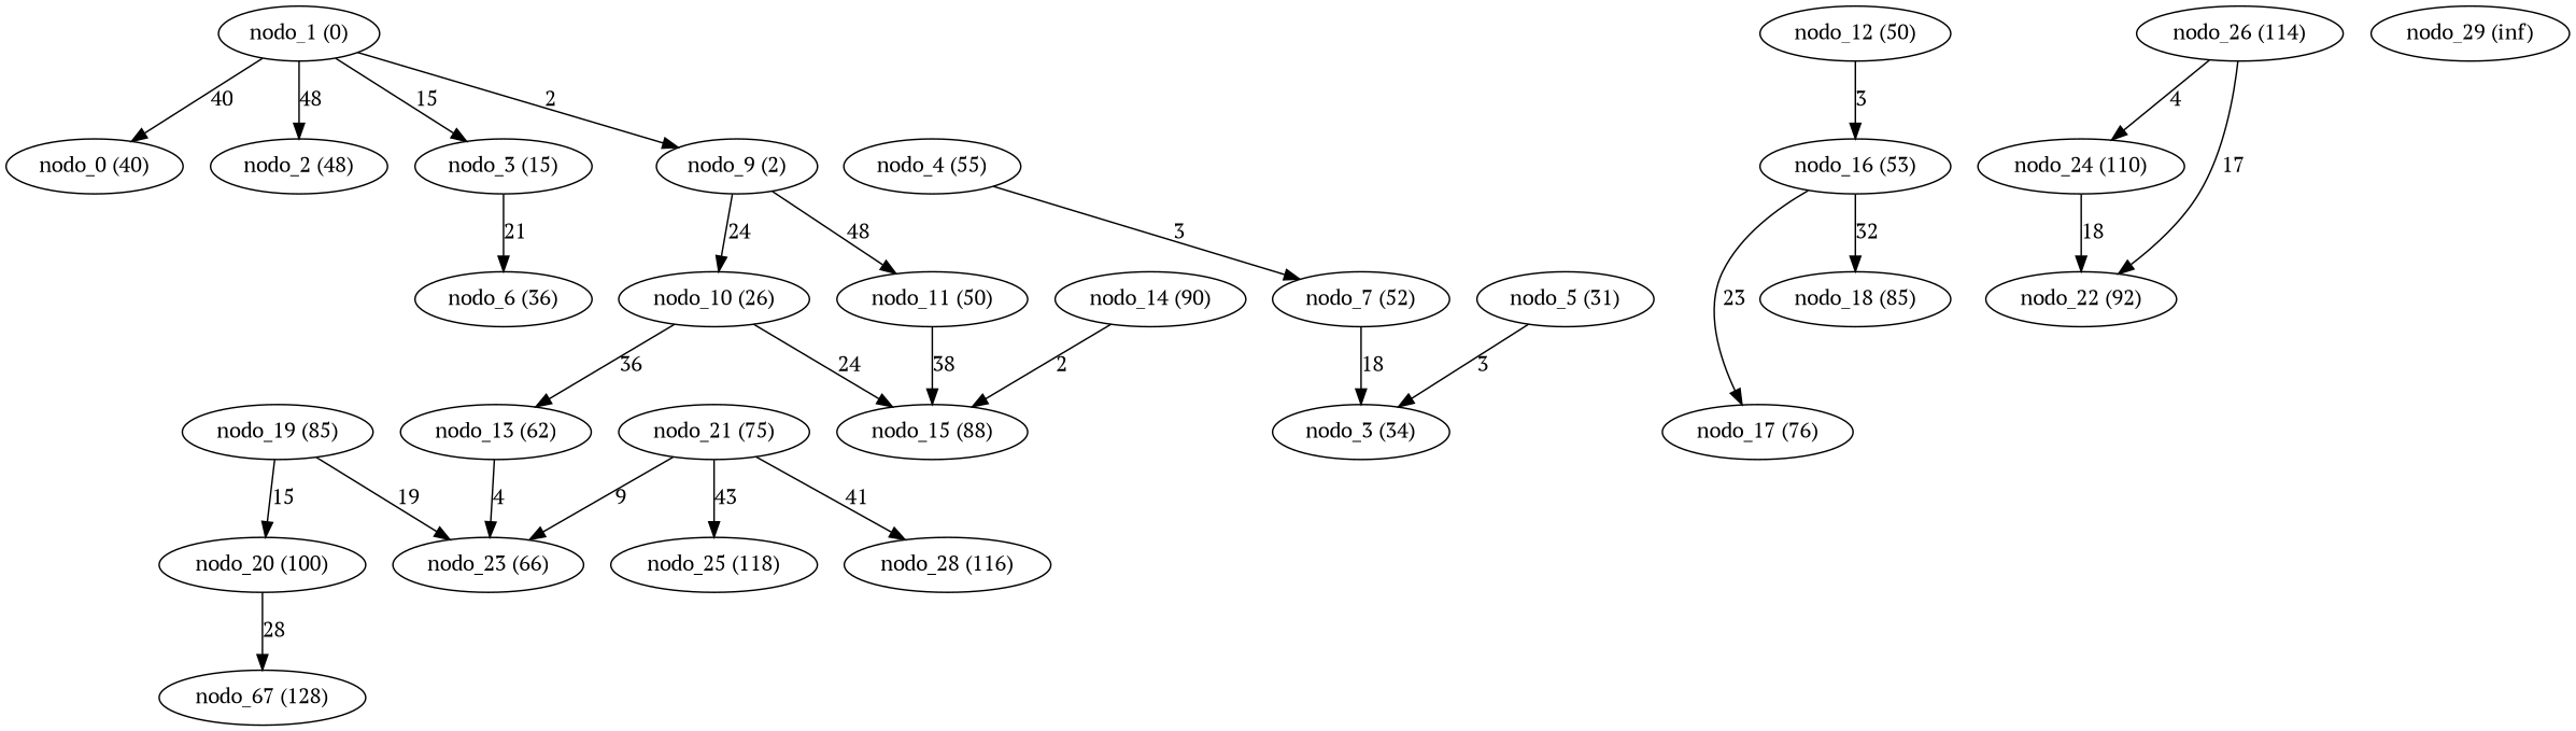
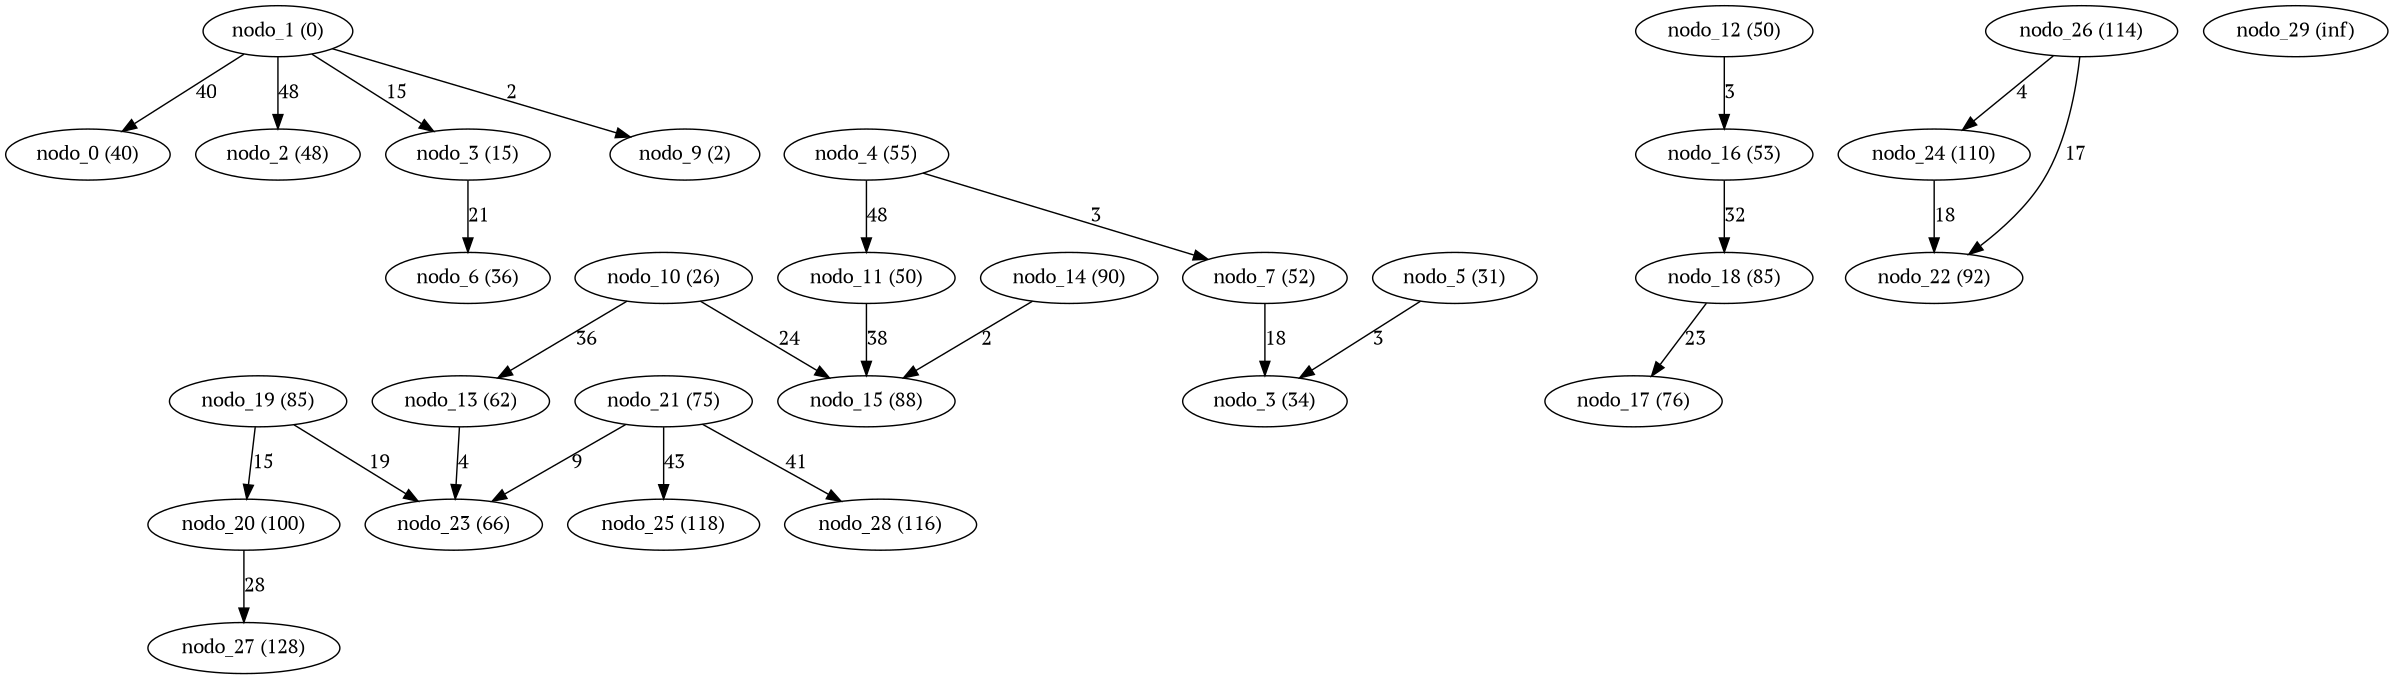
  digraph {
    fontname="PT Serif"
    node [fontname="PT Serif"]
    edge [fontname="PT Serif" weight=3]
    "nodo_1 (0)"
    "nodo_0 (40)"
    "nodo_2 (48)"
    "nodo_3 (15)"
    "nodo_9 (2)"
    "nodo_6 (36)"
    "nodo_10 (26)"
    "nodo_11 (50)"
    "nodo_4 (55)"
    "nodo_7 (52)"
    n11 [label="nodo_3 (34)"]
    "nodo_5 (31)"
    "nodo_13 (62)"
    "nodo_15 (88)"
    "nodo_12 (50)"
    "nodo_16 (53)"
    "nodo_23 (66)"
    "nodo_17 (76)"
    "nodo_18 (85)"
    "nodo_14 (90)"
    "nodo_19 (85)"
    "nodo_20 (100)"
-   "nodo_27 (128)" [label="nodo_67 (128)"]
+   "nodo_27 (128)"
    "nodo_21 (75)"
    "nodo_25 (118)"
    "nodo_28 (116)"
    "nodo_24 (110)"
    "nodo_22 (92)"
    "nodo_26 (114)"
    "nodo_29 (inf)"
    "nodo_1 (0)" -> "nodo_0 (40)" [label=40 weight=40]
    "nodo_1 (0)" -> "nodo_2 (48)" [label=48 weight=48]
    "nodo_1 (0)" -> "nodo_3 (15)" [label=15 weight=15]
    "nodo_1 (0)" -> "nodo_9 (2)" [label=2 weight=2]
    "nodo_3 (15)" -> "nodo_6 (36)" [label=21 weight=21]
-   "nodo_9 (2)" -> "nodo_10 (26)" [label=24 weight=24]
-   "nodo_9 (2)" -> "nodo_11 (50)" [label=48 weight=48]
+   "nodo_4 (55)" -> "nodo_11 (50)" [label=48 weight=48]
    "nodo_10 (26)" -> "nodo_13 (62)" [label=36 weight=36]
    "nodo_10 (26)" -> "nodo_15 (88)" [label=24 weight=24]
    "nodo_11 (50)" -> "nodo_15 (88)" [label=38 weight=38]
    "nodo_4 (55)" -> "nodo_7 (52)" [label=3]
    "nodo_7 (52)" -> n11 [label=18 weight=18]
    "nodo_5 (31)" -> n11 [label=3]
    "nodo_13 (62)" -> "nodo_23 (66)" [label=4 weight=4]
    "nodo_12 (50)" -> "nodo_16 (53)" [label=3]
-   "nodo_16 (53)" -> "nodo_17 (76)" [label=23 weight=23]
+   "nodo_18 (85)" -> "nodo_17 (76)" [label=23 weight=23]
    "nodo_16 (53)" -> "nodo_18 (85)" [label=32 weight=32]
    "nodo_14 (90)" -> "nodo_15 (88)" [label=2 weight=2]
    "nodo_19 (85)" -> "nodo_23 (66)" [label=19 weight=19]
    "nodo_19 (85)" -> "nodo_20 (100)" [label=15 weight=15]
    "nodo_20 (100)" -> "nodo_27 (128)" [label=28 weight=28]
    "nodo_21 (75)" -> "nodo_23 (66)" [label=9 weight=9]
    "nodo_21 (75)" -> "nodo_25 (118)" [label=43 weight=43]
    "nodo_21 (75)" -> "nodo_28 (116)" [label=41 weight=41]
    "nodo_24 (110)" -> "nodo_22 (92)" [label=18 weight=18]
    "nodo_26 (114)" -> "nodo_24 (110)" [label=4 weight=4]
    "nodo_26 (114)" -> "nodo_22 (92)" [label=17 weight=17]
  }
